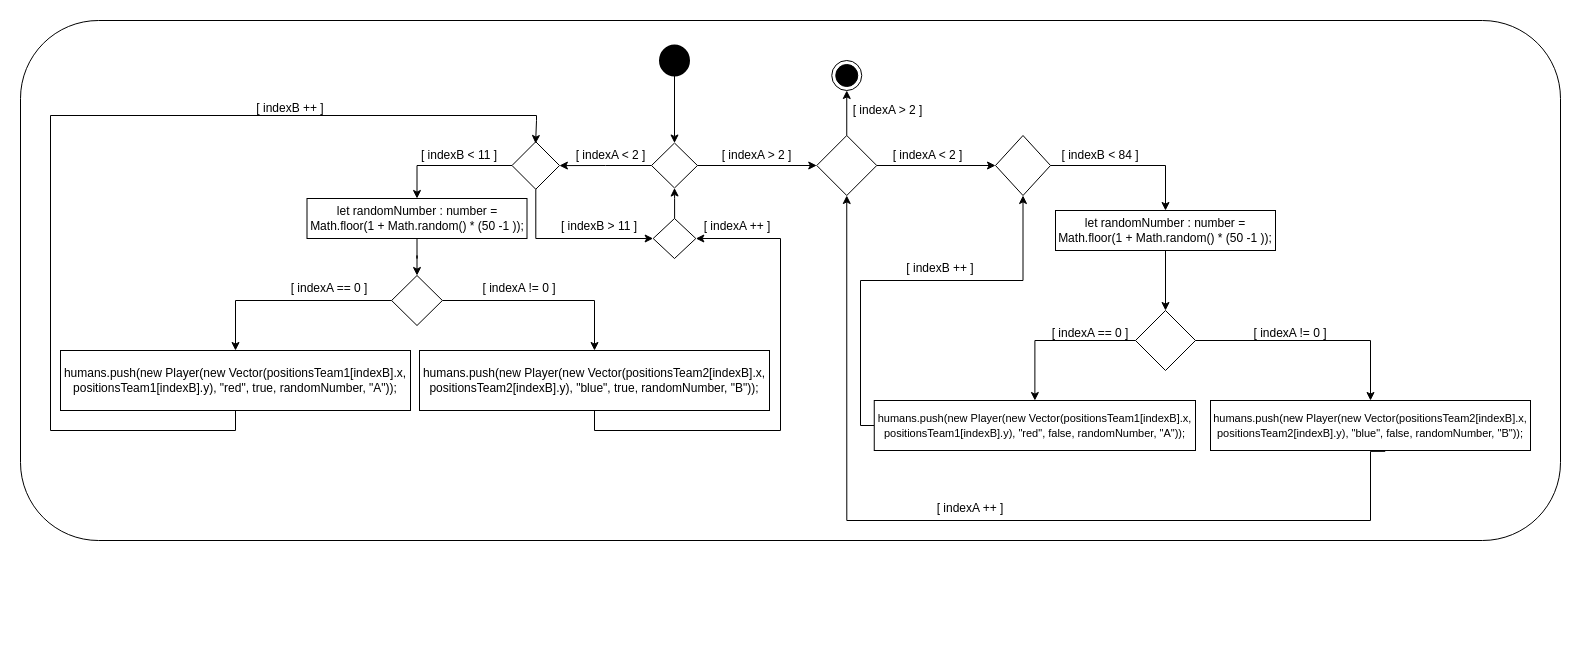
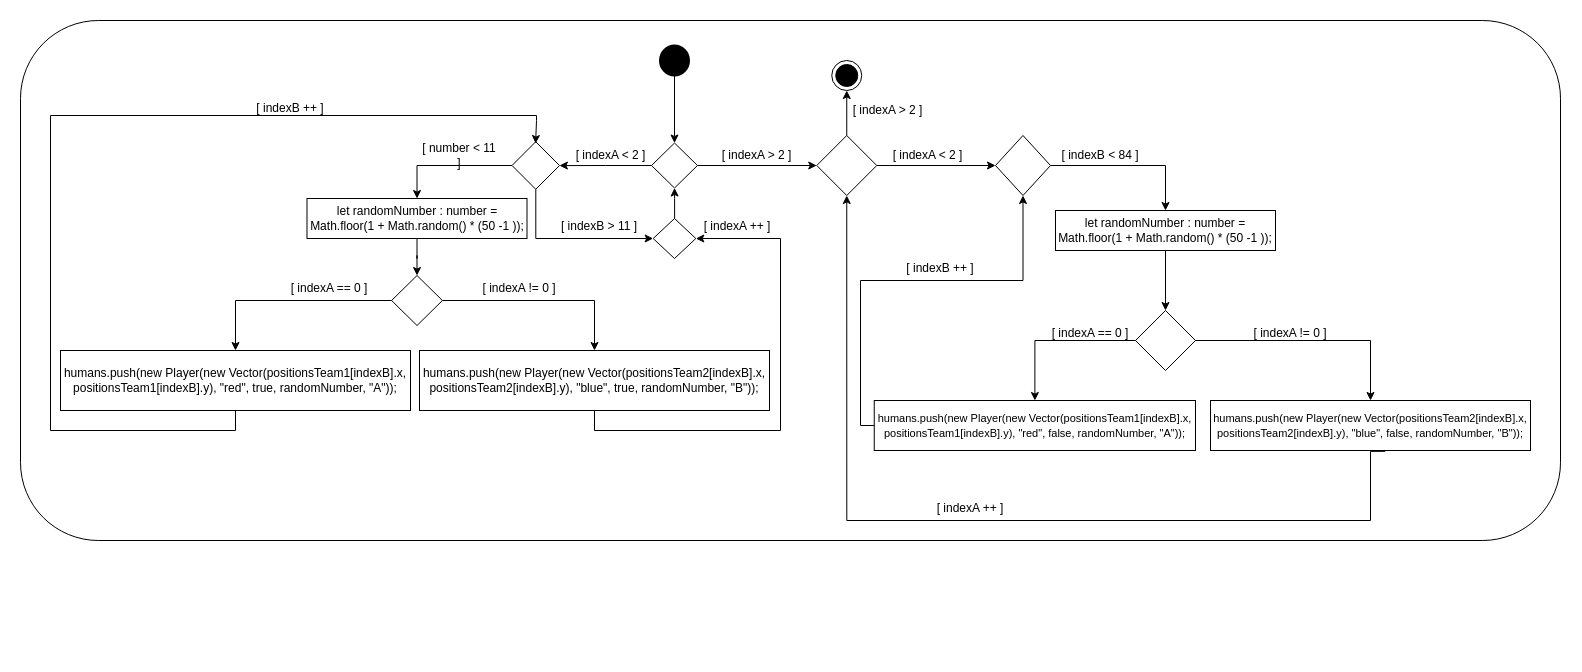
  <mxCell id="0" />
  <mxCell id="1" parent="0" />
  <mxCell id="2" value="" style="group" vertex="1" connectable="0" parent="1"><mxGeometry x="20" y="20" width="1540" height="630" as="geometry" /></mxCell>
  <mxCell id="3" value="" style="rounded=1;whiteSpace=wrap;html=1;" parent="2" vertex="1"><mxGeometry width="1540" height="520" as="geometry" /></mxCell>
  <mxCell id="4" value="" style="group" parent="2" vertex="1" connectable="0"><mxGeometry x="319" y="70" width="450" height="560" as="geometry" /></mxCell>
  <mxCell id="5" style="edgeStyle=orthogonalEdgeStyle;rounded=0;orthogonalLoop=1;jettySize=auto;html=1;" parent="4" source="6" target="8" edge="1"><mxGeometry relative="1" as="geometry" /></mxCell>
  <mxCell id="6" value="" style="rhombus;whiteSpace=wrap;html=1;strokeColor=#000000;" parent="4" vertex="1"><mxGeometry x="312.03" y="52.5" width="45.94" height="45" as="geometry" /></mxCell>
  <mxCell id="7" style="edgeStyle=orthogonalEdgeStyle;rounded=0;orthogonalLoop=1;jettySize=auto;html=1;entryX=0;entryY=0.5;entryDx=0;entryDy=0;" edge="1" parent="4" source="8" target="19"><mxGeometry relative="1" as="geometry"><Array as="points"><mxPoint x="196" y="148" /></Array></mxGeometry></mxCell>
  <mxCell id="8" value="" style="rhombus;whiteSpace=wrap;html=1;strokeColor=#000000;" parent="4" vertex="1"><mxGeometry x="172.5" y="51.25" width="47.5" height="47.5" as="geometry" /></mxCell>
  <mxCell id="9" value="[ indexA &amp;lt; 2 ]" style="text;html=1;strokeColor=none;fillColor=none;align=center;verticalAlign=middle;whiteSpace=wrap;rounded=0;" parent="4" vertex="1"><mxGeometry x="233.75" y="55" width="75" height="20" as="geometry" /></mxCell>
  <mxCell id="10" style="edgeStyle=orthogonalEdgeStyle;rounded=0;orthogonalLoop=1;jettySize=auto;html=1;exitX=0.5;exitY=1;exitDx=0;exitDy=0;entryX=1;entryY=0.5;entryDx=0;entryDy=0;" parent="4" source="11" target="19" edge="1"><mxGeometry relative="1" as="geometry"><Array as="points"><mxPoint x="255" y="340" /><mxPoint x="441" y="340" /><mxPoint x="441" y="148" /></Array><mxPoint x="361" y="150" as="targetPoint" /></mxGeometry></mxCell>
  <mxCell id="11" value="humans.push(new Player(new Vector(positionsTeam2[indexB].x, positionsTeam2[indexB].y), &quot;blue&quot;, true, randomNumber, &quot;B&quot;));" style="rounded=0;whiteSpace=wrap;html=1;strokeColor=#000000;" parent="4" vertex="1"><mxGeometry x="80" y="260" width="350" height="60" as="geometry" /></mxCell>
  <mxCell id="12" value="[ indexA != 0 ]" style="text;html=1;strokeColor=none;fillColor=none;align=center;verticalAlign=middle;whiteSpace=wrap;rounded=0;" parent="4" vertex="1"><mxGeometry x="140" y="190" width="80" height="15" as="geometry" /></mxCell>
  <mxCell id="13" value="[ indexA &amp;gt; 2 ]" style="text;html=1;strokeColor=none;fillColor=none;align=center;verticalAlign=middle;whiteSpace=wrap;rounded=0;" parent="4" vertex="1"><mxGeometry x="380" y="55" width="75" height="20" as="geometry" /></mxCell>
- <mxCell id="14" value="[ indexB &amp;lt; 11 ]" style="text;html=1;strokeColor=none;fillColor=none;align=center;verticalAlign=middle;whiteSpace=wrap;rounded=0;" parent="4" vertex="1"><mxGeometry x="80" y="57.5" width="80" height="15" as="geometry" /></mxCell>
+ <mxCell id="14" value="[ number &amp;lt; 11 ]" style="text;html=1;strokeColor=none;fillColor=none;align=center;verticalAlign=middle;whiteSpace=wrap;rounded=0;" parent="4" vertex="1"><mxGeometry x="80" y="57.5" width="80" height="15" as="geometry" /></mxCell>
  <mxCell id="15" value="[ indexB &amp;gt; 11 ]" style="text;html=1;strokeColor=none;fillColor=none;align=center;verticalAlign=middle;whiteSpace=wrap;rounded=0;" parent="4" vertex="1"><mxGeometry x="220" y="128" width="80" height="15" as="geometry" /></mxCell>
  <mxCell id="16" value="[ indexA == 0 ]" style="text;html=1;strokeColor=none;fillColor=none;align=center;verticalAlign=middle;whiteSpace=wrap;rounded=0;" parent="4" vertex="1"><mxGeometry x="-50" y="190" width="80" height="15" as="geometry" /></mxCell>
  <mxCell id="17" value="[ indexA ++ ]" style="text;html=1;strokeColor=none;fillColor=none;align=center;verticalAlign=middle;whiteSpace=wrap;rounded=0;" parent="4" vertex="1"><mxGeometry x="357.97" y="128" width="80" height="15" as="geometry" /></mxCell>
  <mxCell id="18" style="edgeStyle=orthogonalEdgeStyle;rounded=0;orthogonalLoop=1;jettySize=auto;html=1;entryX=0.5;entryY=1;entryDx=0;entryDy=0;" edge="1" parent="4" source="19" target="6"><mxGeometry relative="1" as="geometry" /></mxCell>
  <mxCell id="19" value="" style="rhombus;whiteSpace=wrap;html=1;strokeColor=#000000;" vertex="1" parent="4"><mxGeometry x="313.66" y="128" width="42.67" height="40" as="geometry" /></mxCell>
  <mxCell id="20" style="edgeStyle=orthogonalEdgeStyle;rounded=0;orthogonalLoop=1;jettySize=auto;html=1;exitX=1;exitY=0.5;exitDx=0;exitDy=0;" parent="2" source="21" target="11" edge="1"><mxGeometry relative="1" as="geometry" /></mxCell>
  <mxCell id="21" value="" style="rhombus;whiteSpace=wrap;html=1;strokeColor=#000000;" parent="2" vertex="1"><mxGeometry x="371.08" y="255" width="50.83" height="50" as="geometry" /></mxCell>
  <mxCell id="22" value="humans.push(new Player(new Vector(positionsTeam1[indexB].x, positionsTeam1[indexB].y), &quot;red&quot;, true, randomNumber, &quot;A&quot;));" style="rounded=0;whiteSpace=wrap;html=1;strokeColor=#000000;" parent="2" vertex="1"><mxGeometry x="40" y="330" width="350" height="60" as="geometry" /></mxCell>
  <mxCell id="23" style="edgeStyle=orthogonalEdgeStyle;rounded=0;orthogonalLoop=1;jettySize=auto;html=1;exitX=0;exitY=0.5;exitDx=0;exitDy=0;" parent="2" source="21" target="22" edge="1"><mxGeometry relative="1" as="geometry" /></mxCell>
  <mxCell id="24" style="edgeStyle=orthogonalEdgeStyle;rounded=0;orthogonalLoop=1;jettySize=auto;html=1;entryX=0.497;entryY=0.037;entryDx=0;entryDy=0;exitX=0.5;exitY=1;exitDx=0;exitDy=0;entryPerimeter=0;" parent="2" source="22" target="8" edge="1"><mxGeometry relative="1" as="geometry"><Array as="points"><mxPoint x="215" y="410" /><mxPoint x="30" y="410" /><mxPoint x="30" y="95" /><mxPoint x="516" y="95" /><mxPoint x="516" y="100" /><mxPoint x="516" y="100" /></Array></mxGeometry></mxCell>
  <mxCell id="25" value="[ indexB ++ ]" style="text;html=1;strokeColor=none;fillColor=none;align=center;verticalAlign=middle;whiteSpace=wrap;rounded=0;" parent="2" vertex="1"><mxGeometry x="230" y="80" width="80" height="15" as="geometry" /></mxCell>
  <mxCell id="26" value="let randomNumber : number = Math.floor(1 + Math.random() * (50 -1 ));" style="rounded=0;whiteSpace=wrap;html=1;strokeColor=#000000;" parent="2" vertex="1"><mxGeometry x="286.5" y="178" width="220" height="40" as="geometry" /></mxCell>
  <mxCell id="27" value="" style="edgeStyle=orthogonalEdgeStyle;rounded=0;orthogonalLoop=1;jettySize=auto;html=1;" parent="2" source="26" target="21" edge="1"><mxGeometry relative="1" as="geometry" /></mxCell>
  <mxCell id="28" style="edgeStyle=orthogonalEdgeStyle;rounded=0;orthogonalLoop=1;jettySize=auto;html=1;entryX=0.5;entryY=0;entryDx=0;entryDy=0;exitX=0;exitY=0.5;exitDx=0;exitDy=0;" parent="2" source="8" target="26" edge="1"><mxGeometry relative="1" as="geometry" /></mxCell>
  <mxCell id="29" value="" style="strokeWidth=2;html=1;shape=mxgraph.flowchart.start_2;whiteSpace=wrap;fillColor=#000000;" parent="2" vertex="1"><mxGeometry x="639.5" y="25" width="29" height="30" as="geometry" /></mxCell>
  <mxCell id="30" value="" style="edgeStyle=orthogonalEdgeStyle;rounded=0;orthogonalLoop=1;jettySize=auto;html=1;entryX=0.5;entryY=0;entryDx=0;entryDy=0;" parent="2" source="29" target="6" edge="1"><mxGeometry relative="1" as="geometry"><mxPoint x="654" y="130" as="targetPoint" /></mxGeometry></mxCell>
  <mxCell id="31" value="" style="rhombus;whiteSpace=wrap;html=1;strokeColor=#000000;" parent="2" vertex="1"><mxGeometry x="796.25" y="115" width="60" height="60" as="geometry" /></mxCell>
  <mxCell id="32" style="edgeStyle=orthogonalEdgeStyle;rounded=0;orthogonalLoop=1;jettySize=auto;html=1;entryX=0;entryY=0.5;entryDx=0;entryDy=0;exitX=1;exitY=0.5;exitDx=0;exitDy=0;" parent="2" source="6" target="31" edge="1"><mxGeometry relative="1" as="geometry"><mxPoint x="654" y="540" as="sourcePoint" /><mxPoint x="798" y="145" as="targetPoint" /></mxGeometry></mxCell>
  <mxCell id="33" value="[ indexA &amp;lt; 2 ]" style="text;html=1;strokeColor=none;fillColor=none;align=center;verticalAlign=middle;whiteSpace=wrap;rounded=0;" parent="2" vertex="1"><mxGeometry x="870" y="125" width="75" height="20" as="geometry" /></mxCell>
  <mxCell id="34" value="" style="rhombus;whiteSpace=wrap;html=1;strokeColor=#000000;" parent="2" vertex="1"><mxGeometry x="975" y="115" width="55" height="60" as="geometry" /></mxCell>
  <mxCell id="35" style="edgeStyle=orthogonalEdgeStyle;rounded=0;orthogonalLoop=1;jettySize=auto;html=1;" parent="2" source="31" target="34" edge="1"><mxGeometry relative="1" as="geometry" /></mxCell>
  <mxCell id="36" value="[ indexA &amp;gt; 2 ]" style="text;html=1;strokeColor=none;fillColor=none;align=center;verticalAlign=middle;whiteSpace=wrap;rounded=0;" parent="2" vertex="1"><mxGeometry x="830" y="80" width="75" height="20" as="geometry" /></mxCell>
  <mxCell id="37" value="let randomNumber : number = Math.floor(1 + Math.random() * (50 -1 ));" style="rounded=0;whiteSpace=wrap;html=1;strokeColor=#000000;" parent="2" vertex="1"><mxGeometry x="1035" y="190" width="220" height="40" as="geometry" /></mxCell>
  <mxCell id="38" style="edgeStyle=orthogonalEdgeStyle;rounded=0;orthogonalLoop=1;jettySize=auto;html=1;entryX=0.5;entryY=0;entryDx=0;entryDy=0;" parent="2" source="34" target="37" edge="1"><mxGeometry relative="1" as="geometry" /></mxCell>
  <mxCell id="39" value="[ indexB &amp;lt; 84 ]" style="text;html=1;strokeColor=none;fillColor=none;align=center;verticalAlign=middle;whiteSpace=wrap;rounded=0;" parent="2" vertex="1"><mxGeometry x="1040" y="125" width="80" height="20" as="geometry" /></mxCell>
  <mxCell id="40" style="edgeStyle=orthogonalEdgeStyle;rounded=0;orthogonalLoop=1;jettySize=auto;html=1;entryX=0.5;entryY=1;entryDx=0;entryDy=0;" parent="2" source="41" target="34" edge="1"><mxGeometry relative="1" as="geometry"><Array as="points"><mxPoint x="840" y="405" /><mxPoint x="840" y="260" /><mxPoint x="1002" y="260" /><mxPoint x="1002" y="175" /></Array></mxGeometry></mxCell>
  <mxCell id="41" value="&lt;font style=&quot;font-size: 11px&quot;&gt;humans.push(new Player(new Vector(positionsTeam1[indexB].x, positionsTeam1[indexB].y), &quot;red&quot;, false, randomNumber, &quot;A&quot;));&lt;/font&gt;" style="rounded=0;whiteSpace=wrap;html=1;strokeColor=#000000;" parent="2" vertex="1"><mxGeometry x="853.75" y="380" width="321.25" height="50" as="geometry" /></mxCell>
  <mxCell id="42" style="edgeStyle=orthogonalEdgeStyle;rounded=0;orthogonalLoop=1;jettySize=auto;html=1;entryX=0.5;entryY=0;entryDx=0;entryDy=0;exitX=0;exitY=0.5;exitDx=0;exitDy=0;" parent="2" source="43" target="41" edge="1"><mxGeometry relative="1" as="geometry" /></mxCell>
  <mxCell id="43" value="" style="rhombus;whiteSpace=wrap;html=1;strokeColor=#000000;" parent="2" vertex="1"><mxGeometry x="1115" y="290" width="60" height="60" as="geometry" /></mxCell>
  <mxCell id="44" style="edgeStyle=orthogonalEdgeStyle;rounded=0;orthogonalLoop=1;jettySize=auto;html=1;" parent="2" source="37" target="43" edge="1"><mxGeometry relative="1" as="geometry" /></mxCell>
  <mxCell id="45" style="edgeStyle=orthogonalEdgeStyle;rounded=0;orthogonalLoop=1;jettySize=auto;html=1;entryX=0.5;entryY=1;entryDx=0;entryDy=0;exitX=0.546;exitY=1.017;exitDx=0;exitDy=0;exitPerimeter=0;" parent="2" source="46" target="31" edge="1"><mxGeometry relative="1" as="geometry"><Array as="points"><mxPoint x="1350" y="431" /><mxPoint x="1350" y="500" /><mxPoint x="826" y="500" /></Array></mxGeometry></mxCell>
  <mxCell id="46" value="&lt;font style=&quot;font-size: 11px&quot;&gt;humans.push(new Player(new Vector(positionsTeam2[indexB].x, positionsTeam2[indexB].y), &quot;blue&quot;, false, randomNumber, &quot;B&quot;));&lt;/font&gt;" style="rounded=0;whiteSpace=wrap;html=1;strokeColor=#000000;" parent="2" vertex="1"><mxGeometry x="1190" y="380" width="320" height="50" as="geometry" /></mxCell>
  <mxCell id="47" style="edgeStyle=orthogonalEdgeStyle;rounded=0;orthogonalLoop=1;jettySize=auto;html=1;entryX=0.5;entryY=0;entryDx=0;entryDy=0;exitX=1;exitY=0.5;exitDx=0;exitDy=0;" parent="2" source="43" target="46" edge="1"><mxGeometry relative="1" as="geometry" /></mxCell>
  <mxCell id="48" value="" style="ellipse;html=1;shape=endState;fillColor=#000000;" parent="2" vertex="1"><mxGeometry x="811.25" y="40" width="30" height="30" as="geometry" /></mxCell>
  <mxCell id="49" value="[ indexA == 0 ]" style="text;html=1;strokeColor=none;fillColor=none;align=center;verticalAlign=middle;whiteSpace=wrap;rounded=0;" parent="2" vertex="1"><mxGeometry x="1030" y="305" width="80" height="15" as="geometry" /></mxCell>
  <mxCell id="50" value="[ indexA != 0 ]" style="text;html=1;strokeColor=none;fillColor=none;align=center;verticalAlign=middle;whiteSpace=wrap;rounded=0;" parent="2" vertex="1"><mxGeometry x="1230" y="305" width="80" height="15" as="geometry" /></mxCell>
  <mxCell id="51" value="[ indexB ++ ]" style="text;html=1;strokeColor=none;fillColor=none;align=center;verticalAlign=middle;whiteSpace=wrap;rounded=0;" parent="2" vertex="1"><mxGeometry x="880" y="240" width="80" height="15" as="geometry" /></mxCell>
  <mxCell id="52" value="[ indexA ++ ]" style="text;html=1;strokeColor=none;fillColor=none;align=center;verticalAlign=middle;whiteSpace=wrap;rounded=0;" parent="2" vertex="1"><mxGeometry x="910" y="480" width="80" height="15" as="geometry" /></mxCell>
  <mxCell id="53" style="edgeStyle=orthogonalEdgeStyle;rounded=0;orthogonalLoop=1;jettySize=auto;html=1;entryX=0.5;entryY=1;entryDx=0;entryDy=0;exitX=0.5;exitY=0;exitDx=0;exitDy=0;" parent="2" source="31" target="48" edge="1"><mxGeometry relative="1" as="geometry" /></mxCell>
